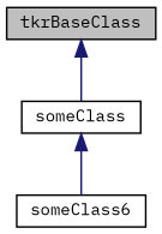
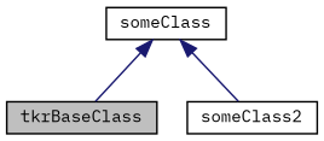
  digraph {
    fontname="IBM Plex Mono"
    node [color=black fillcolor=white fontname="IBM Plex Mono" fontsize=10 shape=record style=filled]
    edge [color=midnightblue dir=back fontname="IBM Plex Mono" fontsize=10 labelfontname=Helvetica labelfontsize=10 style=solid]
    n1 [fillcolor=grey75 fontcolor=black height=0.2 label=tkrBaseClass width=0.4]
    n2 [height=0.2 label=someClass width=0.4]
-   n3 [height=0.2 label=someClass6 width=0.4]
-   n1 -> n2
+   n3 [height=0.2 label=someClass2 width=0.4]
+   n2 -> n1
    n2 -> n3
  }
